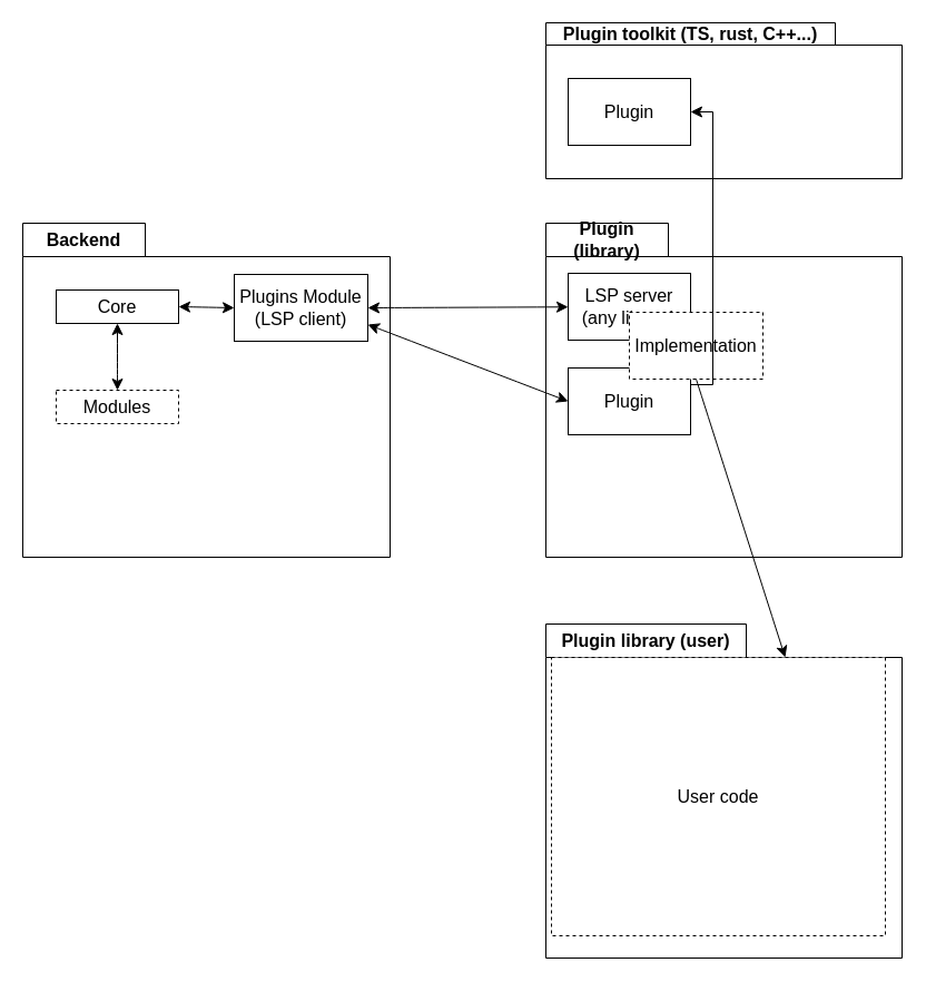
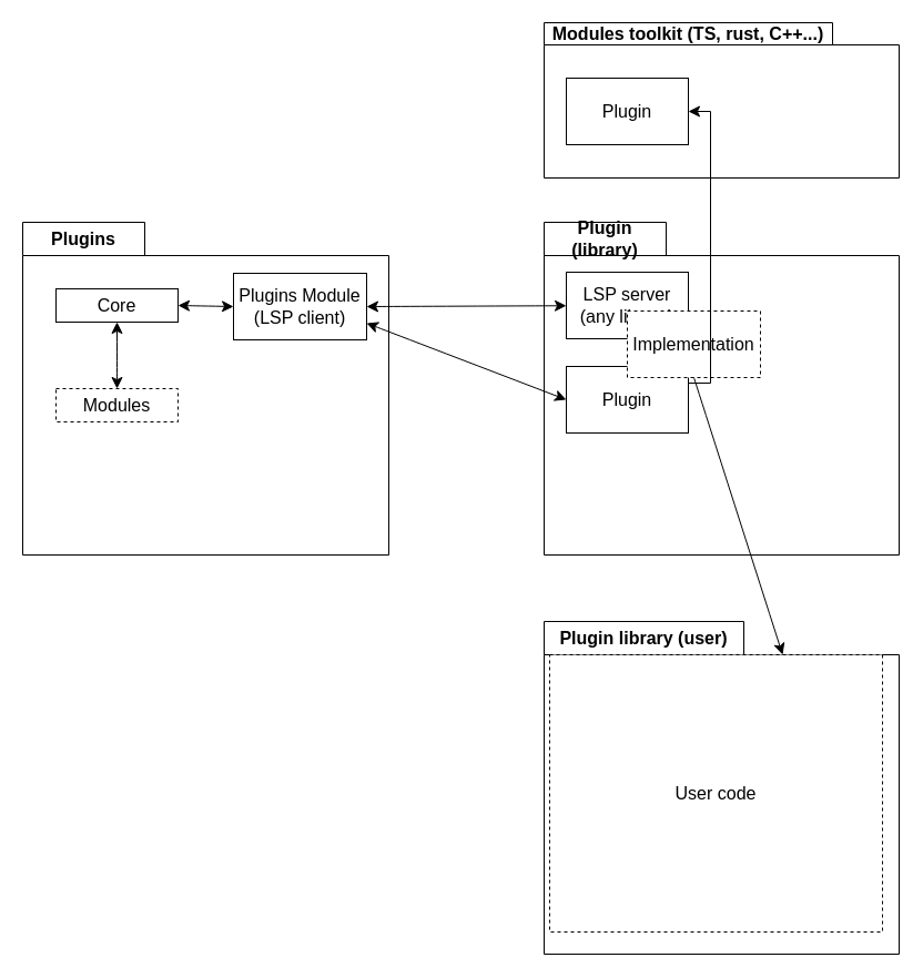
  <mxCell id="0" />
  <mxCell id="1" parent="0" />
- <mxCell id="2" value="Backend" style="shape=folder;fontStyle=1;tabWidth=110;tabHeight=30;tabPosition=left;html=1;boundedLbl=1;labelInHeader=1;container=1;collapsible=0;recursiveResize=0;whiteSpace=wrap;fontSize=16;" vertex="1" parent="1"><mxGeometry x="20" y="200" width="330" height="300" as="geometry" /></mxCell>
+ <mxCell id="2" value="Plugins" style="shape=folder;fontStyle=1;tabWidth=110;tabHeight=30;tabPosition=left;html=1;boundedLbl=1;labelInHeader=1;container=1;collapsible=0;recursiveResize=0;whiteSpace=wrap;fontSize=16;" vertex="1" parent="1"><mxGeometry x="20" y="200" width="330" height="300" as="geometry" /></mxCell>
  <mxCell id="3" value="Plugins Module&lt;br&gt;(LSP client)" style="html=1;whiteSpace=wrap;fontSize=16;" vertex="1" parent="2"><mxGeometry width="120" height="60" relative="1" as="geometry"><mxPoint x="190" y="46" as="offset" /></mxGeometry></mxCell>
  <mxCell id="4" value="Core" style="html=1;whiteSpace=wrap;fontSize=16;" vertex="1" parent="2"><mxGeometry width="110" height="30" relative="1" as="geometry"><mxPoint x="30" y="60" as="offset" /></mxGeometry></mxCell>
  <mxCell id="5" value="Modules" style="html=1;whiteSpace=wrap;fontSize=16;dashed=1;" vertex="1" parent="2"><mxGeometry width="110" height="30" relative="1" as="geometry"><mxPoint x="30" y="150" as="offset" /></mxGeometry></mxCell>
  <mxCell id="6" value="" style="endArrow=classic;startArrow=classic;html=1;rounded=0;fontSize=12;startSize=8;endSize=8;curved=1;exitX=1;exitY=0.5;exitDx=0;exitDy=0;entryX=0;entryY=0.5;entryDx=0;entryDy=0;" edge="1" parent="2" source="4" target="3"><mxGeometry width="50" height="50" relative="1" as="geometry"><mxPoint x="230" y="230" as="sourcePoint" /><mxPoint x="280" y="180" as="targetPoint" /></mxGeometry></mxCell>
  <mxCell id="7" value="" style="endArrow=classic;startArrow=classic;html=1;rounded=0;fontSize=12;startSize=8;endSize=8;curved=1;exitX=0.5;exitY=0;exitDx=0;exitDy=0;entryX=0.5;entryY=1;entryDx=0;entryDy=0;" edge="1" parent="2" source="5" target="4"><mxGeometry width="50" height="50" relative="1" as="geometry"><mxPoint x="230" y="230" as="sourcePoint" /><mxPoint x="280" y="180" as="targetPoint" /></mxGeometry></mxCell>
  <mxCell id="8" value="Plugin (library)" style="shape=folder;fontStyle=1;tabWidth=110;tabHeight=30;tabPosition=left;html=1;boundedLbl=1;labelInHeader=1;container=1;collapsible=0;recursiveResize=0;whiteSpace=wrap;fontSize=16;" vertex="1" parent="1"><mxGeometry x="490" y="200" width="320" height="300" as="geometry" /></mxCell>
  <mxCell id="9" style="edgeStyle=none;curved=1;rounded=0;orthogonalLoop=1;jettySize=auto;html=1;exitX=1;exitY=0.5;exitDx=0;exitDy=0;entryX=0;entryY=0.5;entryDx=0;entryDy=0;fontSize=12;startSize=8;endSize=8;" edge="1" parent="8" source="10" target="13"><mxGeometry relative="1" as="geometry" /></mxCell>
  <mxCell id="10" value="LSP server&lt;br&gt;(any library)" style="html=1;whiteSpace=wrap;fontSize=16;" vertex="1" parent="8"><mxGeometry width="110" height="60" relative="1" as="geometry"><mxPoint x="20" y="45" as="offset" /></mxGeometry></mxCell>
  <mxCell id="11" style="edgeStyle=none;curved=1;rounded=0;orthogonalLoop=1;jettySize=auto;html=1;exitX=1;exitY=0.75;exitDx=0;exitDy=0;entryX=0;entryY=0.5;entryDx=0;entryDy=0;fontSize=12;startSize=8;endSize=8;" edge="1" parent="8" source="12" target="13"><mxGeometry relative="1" as="geometry" /></mxCell>
  <mxCell id="12" value="Plugin" style="html=1;whiteSpace=wrap;fontSize=16;" vertex="1" parent="8"><mxGeometry width="110" height="60" relative="1" as="geometry"><mxPoint x="20" y="130" as="offset" /></mxGeometry></mxCell>
  <mxCell id="13" value="Implementation" style="rounded=0;whiteSpace=wrap;html=1;fontSize=16;dashed=1;" vertex="1" parent="8"><mxGeometry x="75" y="80" width="120" height="60" as="geometry" /></mxCell>
  <mxCell id="14" style="edgeStyle=none;curved=1;rounded=0;orthogonalLoop=1;jettySize=auto;html=1;exitX=1;exitY=0.5;exitDx=0;exitDy=0;fontSize=12;startSize=8;endSize=8;endArrow=classic;endFill=1;startArrow=classic;startFill=1;" edge="1" parent="1" source="3" target="10"><mxGeometry relative="1" as="geometry" /></mxCell>
  <mxCell id="15" value="Plugin library (user)" style="shape=folder;fontStyle=1;tabWidth=180;tabHeight=30;tabPosition=left;html=1;boundedLbl=1;labelInHeader=1;container=1;collapsible=0;recursiveResize=0;whiteSpace=wrap;fontSize=16;" vertex="1" parent="1"><mxGeometry x="490" y="560" width="320" height="300" as="geometry" /></mxCell>
  <mxCell id="16" value="User code" style="rounded=0;whiteSpace=wrap;html=1;fontSize=16;dashed=1;" vertex="1" parent="15"><mxGeometry x="5" y="30" width="300" height="250" as="geometry" /></mxCell>
- <mxCell id="17" value="Plugin toolkit (TS, rust, C++...)" style="shape=folder;fontStyle=1;tabWidth=260;tabHeight=20;tabPosition=left;html=1;boundedLbl=1;labelInHeader=1;container=1;collapsible=0;recursiveResize=0;whiteSpace=wrap;fontSize=16;" vertex="1" parent="1"><mxGeometry x="490" y="20" width="320" height="140" as="geometry" /></mxCell>
+ <mxCell id="17" value="Modules toolkit (TS, rust, C++...)" style="shape=folder;fontStyle=1;tabWidth=260;tabHeight=20;tabPosition=left;html=1;boundedLbl=1;labelInHeader=1;container=1;collapsible=0;recursiveResize=0;whiteSpace=wrap;fontSize=16;" vertex="1" parent="1"><mxGeometry x="490" y="20" width="320" height="140" as="geometry" /></mxCell>
  <mxCell id="18" value="Plugin" style="html=1;whiteSpace=wrap;fontSize=16;" vertex="1" parent="17"><mxGeometry width="110" height="60" relative="1" as="geometry"><mxPoint x="20" y="50" as="offset" /></mxGeometry></mxCell>
  <mxCell id="19" style="edgeStyle=orthogonalEdgeStyle;rounded=0;orthogonalLoop=1;jettySize=auto;html=1;exitX=1;exitY=0.25;exitDx=0;exitDy=0;entryX=1;entryY=0.5;entryDx=0;entryDy=0;fontSize=12;startSize=8;endSize=8;" edge="1" parent="1" source="12" target="18"><mxGeometry relative="1" as="geometry" /></mxCell>
  <mxCell id="20" style="edgeStyle=none;curved=1;rounded=0;orthogonalLoop=1;jettySize=auto;html=1;exitX=1;exitY=0.75;exitDx=0;exitDy=0;fontSize=12;startSize=8;endSize=8;endArrow=classic;endFill=1;startArrow=classic;startFill=1;entryX=0;entryY=0.5;entryDx=0;entryDy=0;" edge="1" parent="1" source="3" target="12"><mxGeometry relative="1" as="geometry"><mxPoint x="340" y="286" as="sourcePoint" /><mxPoint x="520" y="285" as="targetPoint" /></mxGeometry></mxCell>
  <mxCell id="21" style="edgeStyle=none;curved=1;rounded=0;orthogonalLoop=1;jettySize=auto;html=1;exitX=0.5;exitY=1;exitDx=0;exitDy=0;entryX=0;entryY=0;entryDx=215;entryDy=30;entryPerimeter=0;fontSize=12;startSize=8;endSize=8;" edge="1" parent="1" source="13" target="15"><mxGeometry relative="1" as="geometry" /></mxCell>
